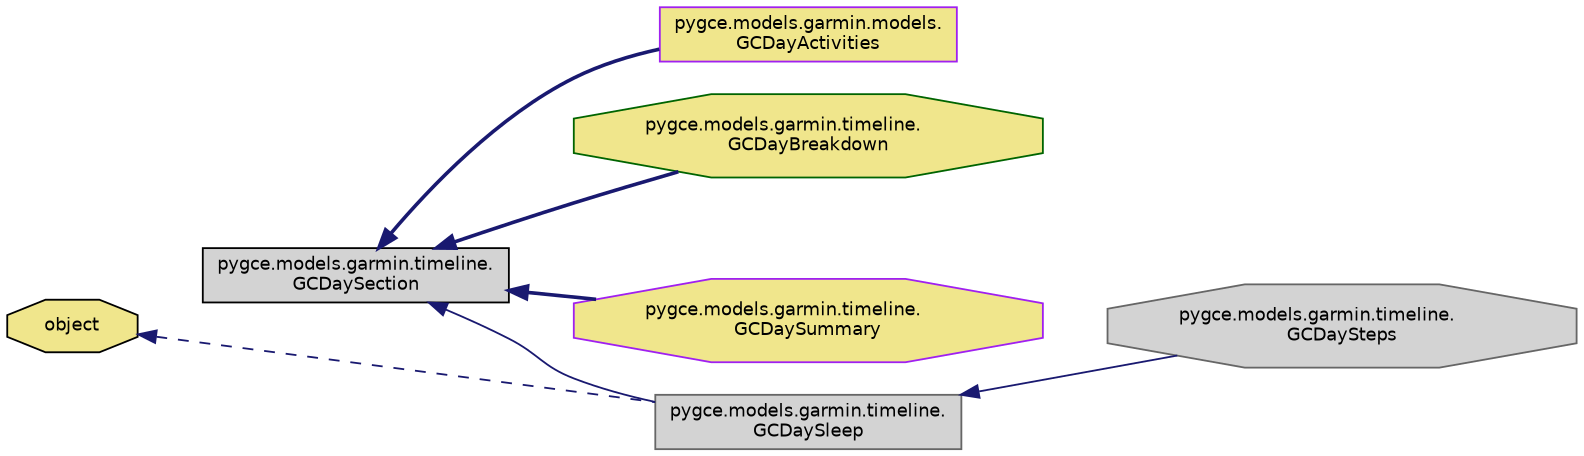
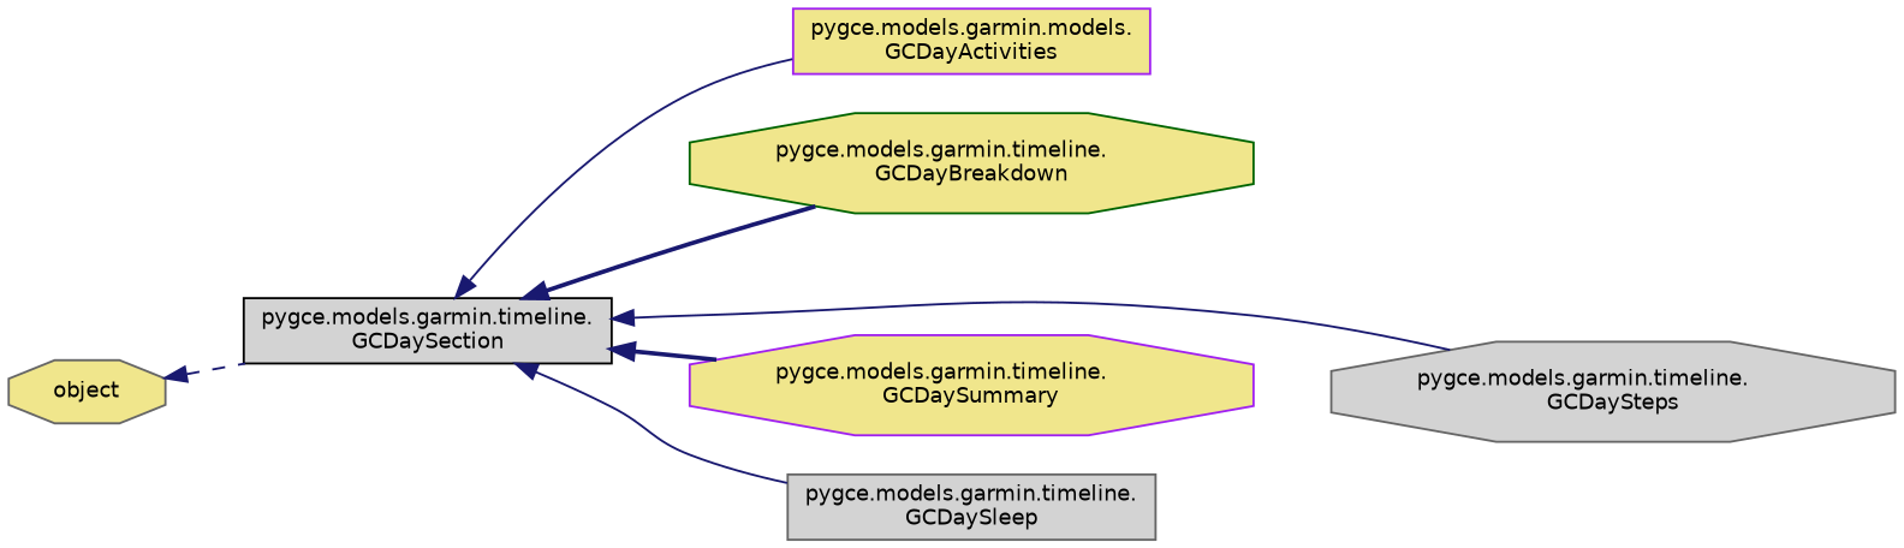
  digraph {
    rankdir=LR
    node [color=black fillcolor=khaki fontname=Helvetica fontsize=10 shape=octagon style=filled]
    edge [color=midnightblue dir=back fontname=Helvetica fontsize=10 labelfontname=Helvetica labelfontsize=10 style=solid]
    n1 [fillcolor=lightgrey fontcolor=black height=0.2 label="pygce.models.garmin.timeline.\lGCDaySection" shape=box width=0.4]
    n2 [color=purple height=0.2 label="pygce.models.garmin.models.\lGCDayActivities" shape=box width=0.4]
    n3 [color=darkgreen height=0.2 label="pygce.models.garmin.timeline.\lGCDayBreakdown" width=0.4]
    n4 [color=gray40 fillcolor=lightgrey height=0.2 label="pygce.models.garmin.timeline.\lGCDaySleep" shape=box width=0.4]
    n5 [color=gray40 fillcolor=lightgrey height=0.2 label="pygce.models.garmin.timeline.\lGCDaySteps" width=0.4]
    n6 [color=purple height=0.2 label="pygce.models.garmin.timeline.\lGCDaySummary" width=0.4]
-   n7 [height=0.2 label=object width=0.4]
-   n1 -> n2 [style=bold]
+   n7 [color=gray40 height=0.2 label=object width=0.4]
+   n1 -> n2
    n1 -> n3 [style=bold]
    n1 -> n4
-   n4 -> n5
+   n1 -> n5
    n1 -> n6 [style=bold]
-   n7 -> n4 [style=dashed]
+   n7 -> n1 [style=dashed]
  }
